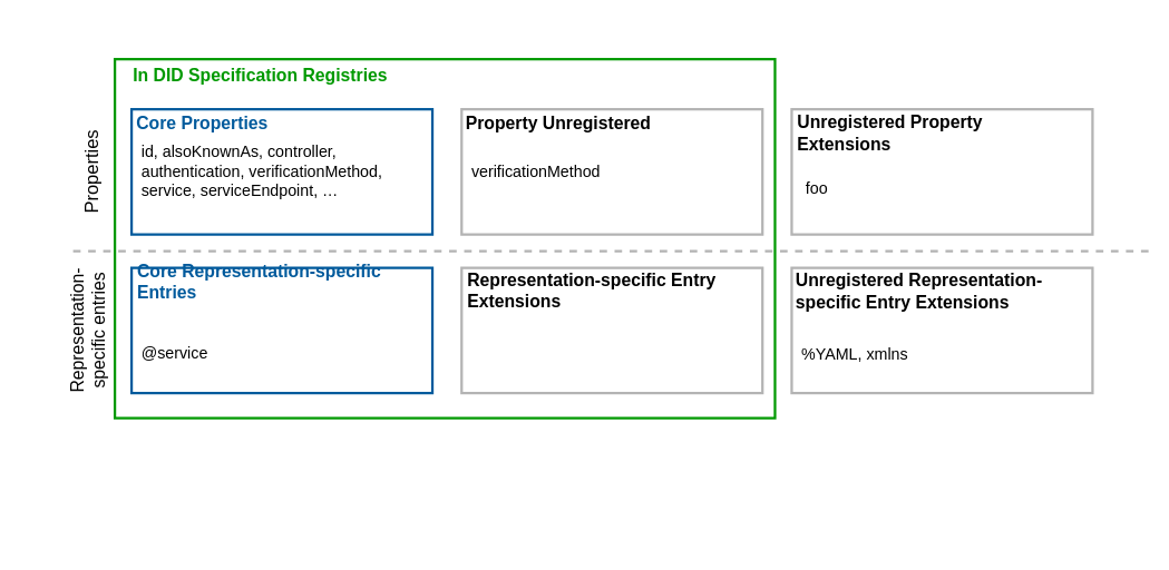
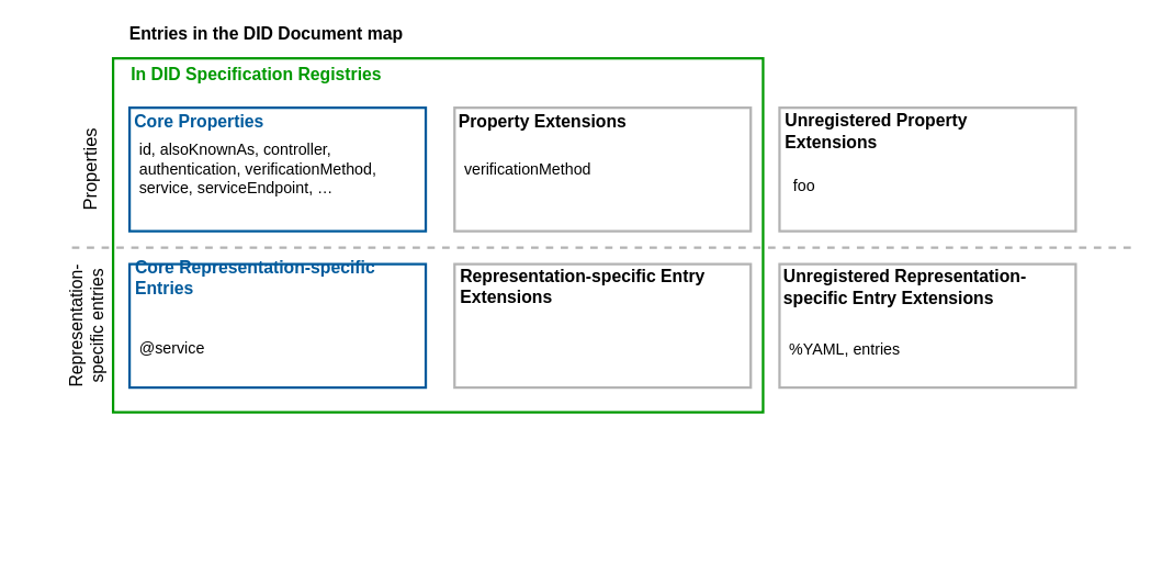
  <mxCell id="0" />
  <mxCell id="1" parent="0" />
  <mxCell id="2" value="" style="rounded=0;whiteSpace=wrap;html=1;strokeWidth=3;fillColor=none;strokeColor=#009900;" parent="1" vertex="1"><mxGeometry x="137" y="70" width="790" height="430" as="geometry" /></mxCell>
  <mxCell id="3" value="" style="group" parent="1" vertex="1" connectable="0"><mxGeometry x="157" y="130" width="360" height="150" as="geometry" /></mxCell>
  <mxCell id="4" value="" style="rounded=0;whiteSpace=wrap;html=1;strokeWidth=3;strokeColor=#005A9C;" parent="3" vertex="1"><mxGeometry width="360" height="150" as="geometry" /></mxCell>
  <mxCell id="5" value="&lt;font size=&quot;1&quot; color=&quot;#005a9c&quot;&gt;&lt;b style=&quot;font-size: 21px&quot;&gt;Core Properties&lt;/b&gt;&lt;/font&gt;" style="text;html=1;strokeColor=none;fillColor=none;align=left;verticalAlign=middle;whiteSpace=wrap;rounded=0;" parent="3" vertex="1"><mxGeometry x="4" y="11.09" width="300" height="9.09" as="geometry" /></mxCell>
  <mxCell id="6" value="&lt;font style=&quot;font-size: 19px&quot;&gt;id, alsoKnownAs, controller, authentication, verificationMethod, service, serviceEndpoint, …&lt;/font&gt;" style="text;html=1;strokeColor=none;fillColor=none;align=left;verticalAlign=middle;whiteSpace=wrap;rounded=0;" parent="3" vertex="1"><mxGeometry x="10" y="49.997" width="340" height="50" as="geometry" /></mxCell>
  <mxCell id="7" style="edgeStyle=orthogonalEdgeStyle;rounded=0;orthogonalLoop=1;jettySize=auto;html=1;exitX=0.5;exitY=1;exitDx=0;exitDy=0;" parent="3" source="5" target="5" edge="1"><mxGeometry relative="1" as="geometry" /></mxCell>
  <mxCell id="8" value="" style="group" parent="1" vertex="1" connectable="0"><mxGeometry x="552" y="130" width="360" height="150" as="geometry" /></mxCell>
  <mxCell id="9" value="" style="rounded=0;whiteSpace=wrap;html=1;strokeWidth=3;strokeColor=#b3b3b3;" parent="8" vertex="1"><mxGeometry width="360" height="150" as="geometry" /></mxCell>
- <mxCell id="10" value="&lt;font size=&quot;1&quot;&gt;&lt;b style=&quot;font-size: 21px&quot;&gt;Property Unregistered&lt;/b&gt;&lt;/font&gt;" style="text;html=1;strokeColor=none;fillColor=none;align=left;verticalAlign=middle;whiteSpace=wrap;rounded=0;" parent="8" vertex="1"><mxGeometry x="3" y="11.09" width="330" height="9.09" as="geometry" /></mxCell>
+ <mxCell id="10" value="&lt;font size=&quot;1&quot;&gt;&lt;b style=&quot;font-size: 21px&quot;&gt;Property Extensions&lt;/b&gt;&lt;/font&gt;" style="text;html=1;strokeColor=none;fillColor=none;align=left;verticalAlign=middle;whiteSpace=wrap;rounded=0;" parent="8" vertex="1"><mxGeometry x="3" y="11.09" width="330" height="9.09" as="geometry" /></mxCell>
  <mxCell id="11" value="&lt;font style=&quot;font-size: 19px&quot;&gt;verificationMethod&lt;/font&gt;" style="text;html=1;strokeColor=none;fillColor=none;align=left;verticalAlign=middle;whiteSpace=wrap;rounded=0;" parent="8" vertex="1"><mxGeometry x="10" y="49.997" width="340" height="50" as="geometry" /></mxCell>
  <mxCell id="12" style="edgeStyle=orthogonalEdgeStyle;rounded=0;orthogonalLoop=1;jettySize=auto;html=1;exitX=0.5;exitY=1;exitDx=0;exitDy=0;" parent="8" source="10" target="10" edge="1"><mxGeometry relative="1" as="geometry" /></mxCell>
  <mxCell id="13" value="" style="group" parent="1" vertex="1" connectable="0"><mxGeometry x="947" y="130" width="360" height="150" as="geometry" /></mxCell>
  <mxCell id="14" value="" style="rounded=0;whiteSpace=wrap;html=1;strokeColor=#B3B3B3;strokeWidth=3;" parent="13" vertex="1"><mxGeometry width="360" height="150" as="geometry" /></mxCell>
  <mxCell id="15" value="&lt;font size=&quot;1&quot;&gt;&lt;b style=&quot;font-size: 21px&quot;&gt;Unregistered Property Extensions&lt;/b&gt;&lt;/font&gt;" style="text;html=1;strokeColor=none;fillColor=none;align=left;verticalAlign=middle;whiteSpace=wrap;rounded=0;" parent="13" vertex="1"><mxGeometry x="5" y="23.09" width="260" height="9.09" as="geometry" /></mxCell>
  <mxCell id="16" value="&lt;font style=&quot;font-size: 19px&quot;&gt;foo&lt;/font&gt;" style="text;html=1;strokeColor=none;fillColor=none;align=left;verticalAlign=middle;whiteSpace=wrap;rounded=0;" parent="13" vertex="1"><mxGeometry x="15" y="69.997" width="340" height="50" as="geometry" /></mxCell>
  <mxCell id="17" style="edgeStyle=orthogonalEdgeStyle;rounded=0;orthogonalLoop=1;jettySize=auto;html=1;exitX=0.5;exitY=1;exitDx=0;exitDy=0;" parent="13" source="15" target="15" edge="1"><mxGeometry relative="1" as="geometry" /></mxCell>
  <mxCell id="18" value="&lt;font style=&quot;font-size: 22px&quot;&gt;Properties&lt;/font&gt;" style="text;html=1;strokeColor=none;fillColor=none;align=center;verticalAlign=middle;whiteSpace=wrap;rounded=0;rotation=-90;" parent="1" vertex="1"><mxGeometry x="45" y="195" width="130" height="20" as="geometry" /></mxCell>
  <mxCell id="19" value="&lt;font style=&quot;font-size: 21px&quot;&gt;Representation-specific entries&lt;/font&gt;" style="text;html=1;strokeColor=none;fillColor=none;align=center;verticalAlign=middle;whiteSpace=wrap;rounded=0;rotation=-90;" parent="1" vertex="1"><mxGeometry x="20" y="375" width="170" height="40" as="geometry" /></mxCell>
  <mxCell id="20" value="&lt;span style=&quot;font-family: &amp;#34;helvetica&amp;#34; ; font-style: normal ; letter-spacing: normal ; text-align: left ; text-indent: 0px ; text-transform: none ; word-spacing: 0px ; display: inline ; float: none&quot;&gt;&lt;b&gt;&lt;font style=&quot;font-size: 21px&quot; color=&quot;#009900&quot;&gt;In DID Specification Registries&lt;/font&gt;&lt;/b&gt;&lt;/span&gt;" style="text;whiteSpace=wrap;html=1;" parent="1" vertex="1"><mxGeometry x="157" y="70" width="421" height="30" as="geometry" /></mxCell>
+ <mxCell id="21" value="&lt;span style=&quot;color: rgb(0 , 0 , 0) ; font-family: &amp;#34;helvetica&amp;#34; ; font-style: normal ; letter-spacing: normal ; text-align: left ; text-indent: 0px ; text-transform: none ; word-spacing: 0px ; display: inline ; float: none&quot;&gt;&lt;b&gt;&lt;font style=&quot;font-size: 21px&quot;&gt;Entries in the DID Document map&lt;/font&gt;&lt;/b&gt;&lt;/span&gt;" style="text;whiteSpace=wrap;html=1;" parent="1" vertex="1"><mxGeometry x="155" y="20" width="430" height="30" as="geometry" /></mxCell>
  <mxCell id="22" value="" style="group" parent="1" vertex="1" connectable="0"><mxGeometry x="157" y="320" width="360" height="330" as="geometry" /></mxCell>
  <mxCell id="23" value="" style="rounded=0;whiteSpace=wrap;html=1;strokeWidth=3;strokeColor=#005a9c;" parent="22" vertex="1"><mxGeometry width="360" height="150" as="geometry" /></mxCell>
  <mxCell id="24" value="&lt;font size=&quot;1&quot; color=&quot;#005a9c&quot;&gt;&lt;b style=&quot;font-size: 21px&quot;&gt;Core Representation-specific Entries&lt;/b&gt;&lt;/font&gt;" style="text;html=1;strokeColor=none;fillColor=none;align=left;verticalAlign=middle;whiteSpace=wrap;rounded=0;" parent="22" vertex="1"><mxGeometry x="5" y="6" width="340" height="20" as="geometry" /></mxCell>
  <mxCell id="25" value="&lt;font style=&quot;font-size: 19px&quot;&gt;@service&lt;/font&gt;" style="text;html=1;strokeColor=none;fillColor=none;align=left;verticalAlign=middle;whiteSpace=wrap;rounded=0;" parent="22" vertex="1"><mxGeometry x="10" y="70" width="320" height="65" as="geometry" /></mxCell>
  <mxCell id="26" style="edgeStyle=orthogonalEdgeStyle;rounded=0;orthogonalLoop=1;jettySize=auto;html=1;exitX=0.5;exitY=1;exitDx=0;exitDy=0;" parent="22" source="24" target="24" edge="1"><mxGeometry relative="1" as="geometry" /></mxCell>
  <mxCell id="27" value="" style="group" parent="1" vertex="1" connectable="0"><mxGeometry x="552" y="320" width="360" height="150" as="geometry" /></mxCell>
  <mxCell id="28" value="" style="rounded=0;whiteSpace=wrap;html=1;strokeWidth=3;strokeColor=#b3b3b3;" parent="27" vertex="1"><mxGeometry width="360" height="150" as="geometry" /></mxCell>
  <mxCell id="29" value="&lt;font size=&quot;1&quot;&gt;&lt;b style=&quot;font-size: 21px&quot;&gt;Representation-specific Entry Extensions&lt;/b&gt;&lt;/font&gt;" style="text;html=1;strokeColor=none;fillColor=none;align=left;verticalAlign=middle;whiteSpace=wrap;rounded=0;" parent="27" vertex="1"><mxGeometry x="5" y="23" width="338" height="8.91" as="geometry" /></mxCell>
  <mxCell id="30" style="edgeStyle=orthogonalEdgeStyle;rounded=0;orthogonalLoop=1;jettySize=auto;html=1;exitX=0.5;exitY=1;exitDx=0;exitDy=0;" parent="27" source="29" target="29" edge="1"><mxGeometry relative="1" as="geometry" /></mxCell>
  <mxCell id="31" value="" style="group" parent="1" vertex="1" connectable="0"><mxGeometry x="947" y="330" width="370" height="330" as="geometry" /></mxCell>
  <mxCell id="32" value="" style="rounded=0;whiteSpace=wrap;html=1;strokeColor=#B3B3B3;strokeWidth=3;" parent="31" vertex="1"><mxGeometry y="-10" width="360" height="150" as="geometry" /></mxCell>
  <mxCell id="33" value="&lt;font size=&quot;1&quot;&gt;&lt;b style=&quot;font-size: 21px&quot;&gt;Unregistered Representation-specific Entry Extensions&lt;/b&gt;&lt;/font&gt;" style="text;html=1;strokeColor=none;fillColor=none;align=left;verticalAlign=middle;whiteSpace=wrap;rounded=0;" parent="31" vertex="1"><mxGeometry x="3" y="8" width="360" height="20" as="geometry" /></mxCell>
- <mxCell id="34" value="&lt;font style=&quot;font-size: 19px&quot;&gt;%YAML, xmlns&lt;/font&gt;" style="text;html=1;strokeColor=none;fillColor=none;align=left;verticalAlign=middle;whiteSpace=wrap;rounded=0;" parent="31" vertex="1"><mxGeometry x="10" y="60" width="320" height="70" as="geometry" /></mxCell>
+ <mxCell id="34" value="&lt;font style=&quot;font-size: 19px&quot;&gt;%YAML, entries&lt;/font&gt;" style="text;html=1;strokeColor=none;fillColor=none;align=left;verticalAlign=middle;whiteSpace=wrap;rounded=0;" parent="31" vertex="1"><mxGeometry x="10" y="60" width="320" height="70" as="geometry" /></mxCell>
  <mxCell id="35" style="edgeStyle=orthogonalEdgeStyle;rounded=0;orthogonalLoop=1;jettySize=auto;html=1;exitX=0.5;exitY=1;exitDx=0;exitDy=0;" parent="31" source="33" target="33" edge="1"><mxGeometry relative="1" as="geometry" /></mxCell>
  <mxCell id="36" value="" style="endArrow=none;dashed=1;html=1;strokeWidth=3;strokeColor=#b3b3b3;" parent="1" edge="1"><mxGeometry width="50" height="50" relative="1" as="geometry"><mxPoint x="87" y="299.997" as="sourcePoint" /><mxPoint x="1377" y="299.997" as="targetPoint" /></mxGeometry></mxCell>
